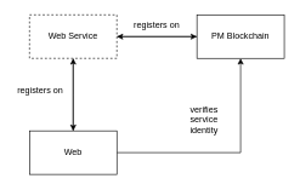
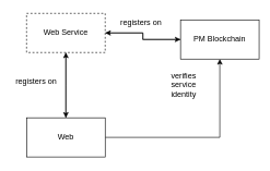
  <mxCell id="0" />
  <mxCell id="1" parent="0" />
  <mxCell id="2" style="edgeStyle=orthogonalEdgeStyle;rounded=0;orthogonalLoop=1;jettySize=auto;html=1;entryX=0;entryY=0.5;entryDx=0;entryDy=0;" edge="1" parent="1" source="4" target="6"><mxGeometry relative="1" as="geometry" /></mxCell>
  <mxCell id="3" style="edgeStyle=orthogonalEdgeStyle;rounded=0;orthogonalLoop=1;jettySize=auto;html=1;" edge="1" parent="1" source="4"><mxGeometry relative="1" as="geometry"><mxPoint x="100" y="180" as="targetPoint" /></mxGeometry></mxCell>
  <mxCell id="4" value="Web Service" style="rounded=0;whiteSpace=wrap;html=1;dashed=1;" vertex="1" parent="1"><mxGeometry x="40" y="20" width="120" height="60" as="geometry" /></mxCell>
  <mxCell id="5" style="edgeStyle=orthogonalEdgeStyle;rounded=0;orthogonalLoop=1;jettySize=auto;html=1;entryX=1;entryY=0.5;entryDx=0;entryDy=0;" edge="1" parent="1" source="6" target="4"><mxGeometry relative="1" as="geometry" /></mxCell>
- <mxCell id="6" value="PM Blockchain" style="rounded=0;whiteSpace=wrap;html=1;" vertex="1" parent="1"><mxGeometry x="270" y="20" width="120" height="60" as="geometry" /></mxCell>
+ <mxCell id="6" value="PM Blockchain" style="rounded=0;whiteSpace=wrap;html=1;" vertex="1" parent="1"><mxGeometry x="275" y="30" width="120" height="60" as="geometry" /></mxCell>
  <mxCell id="7" value="registers on" style="text;html=1;strokeColor=none;fillColor=none;align=center;verticalAlign=middle;whiteSpace=wrap;rounded=0;" vertex="1" parent="1"><mxGeometry x="180" y="20" width="70" height="30" as="geometry" /></mxCell>
  <mxCell id="8" style="edgeStyle=orthogonalEdgeStyle;rounded=0;orthogonalLoop=1;jettySize=auto;html=1;entryX=0.5;entryY=1;entryDx=0;entryDy=0;" edge="1" parent="1" source="10" target="4"><mxGeometry relative="1" as="geometry" /></mxCell>
  <mxCell id="9" style="edgeStyle=orthogonalEdgeStyle;rounded=0;orthogonalLoop=1;jettySize=auto;html=1;entryX=0.5;entryY=1;entryDx=0;entryDy=0;" edge="1" parent="1" source="10" target="6"><mxGeometry relative="1" as="geometry" /></mxCell>
  <mxCell id="10" value="Web" style="rounded=0;whiteSpace=wrap;html=1;" vertex="1" parent="1"><mxGeometry x="40" y="180" width="120" height="60" as="geometry" /></mxCell>
  <mxCell id="11" value="registers on" style="text;html=1;strokeColor=none;fillColor=none;align=center;verticalAlign=middle;whiteSpace=wrap;rounded=0;" vertex="1" parent="1"><mxGeometry x="20" y="110" width="70" height="30" as="geometry" /></mxCell>
- <mxCell id="12" value="verifies service identity" style="text;html=1;strokeColor=none;fillColor=none;align=center;verticalAlign=middle;whiteSpace=wrap;rounded=0;" vertex="1" parent="1"><mxGeometry x="250" y="150" width="60" height="30" as="geometry" /></mxCell>
+ <mxCell id="12" value="verifies service identity" style="text;html=1;strokeColor=none;fillColor=none;align=center;verticalAlign=middle;whiteSpace=wrap;rounded=0;" vertex="1" parent="1"><mxGeometry x="250" y="115" width="60" height="30" as="geometry" /></mxCell>
